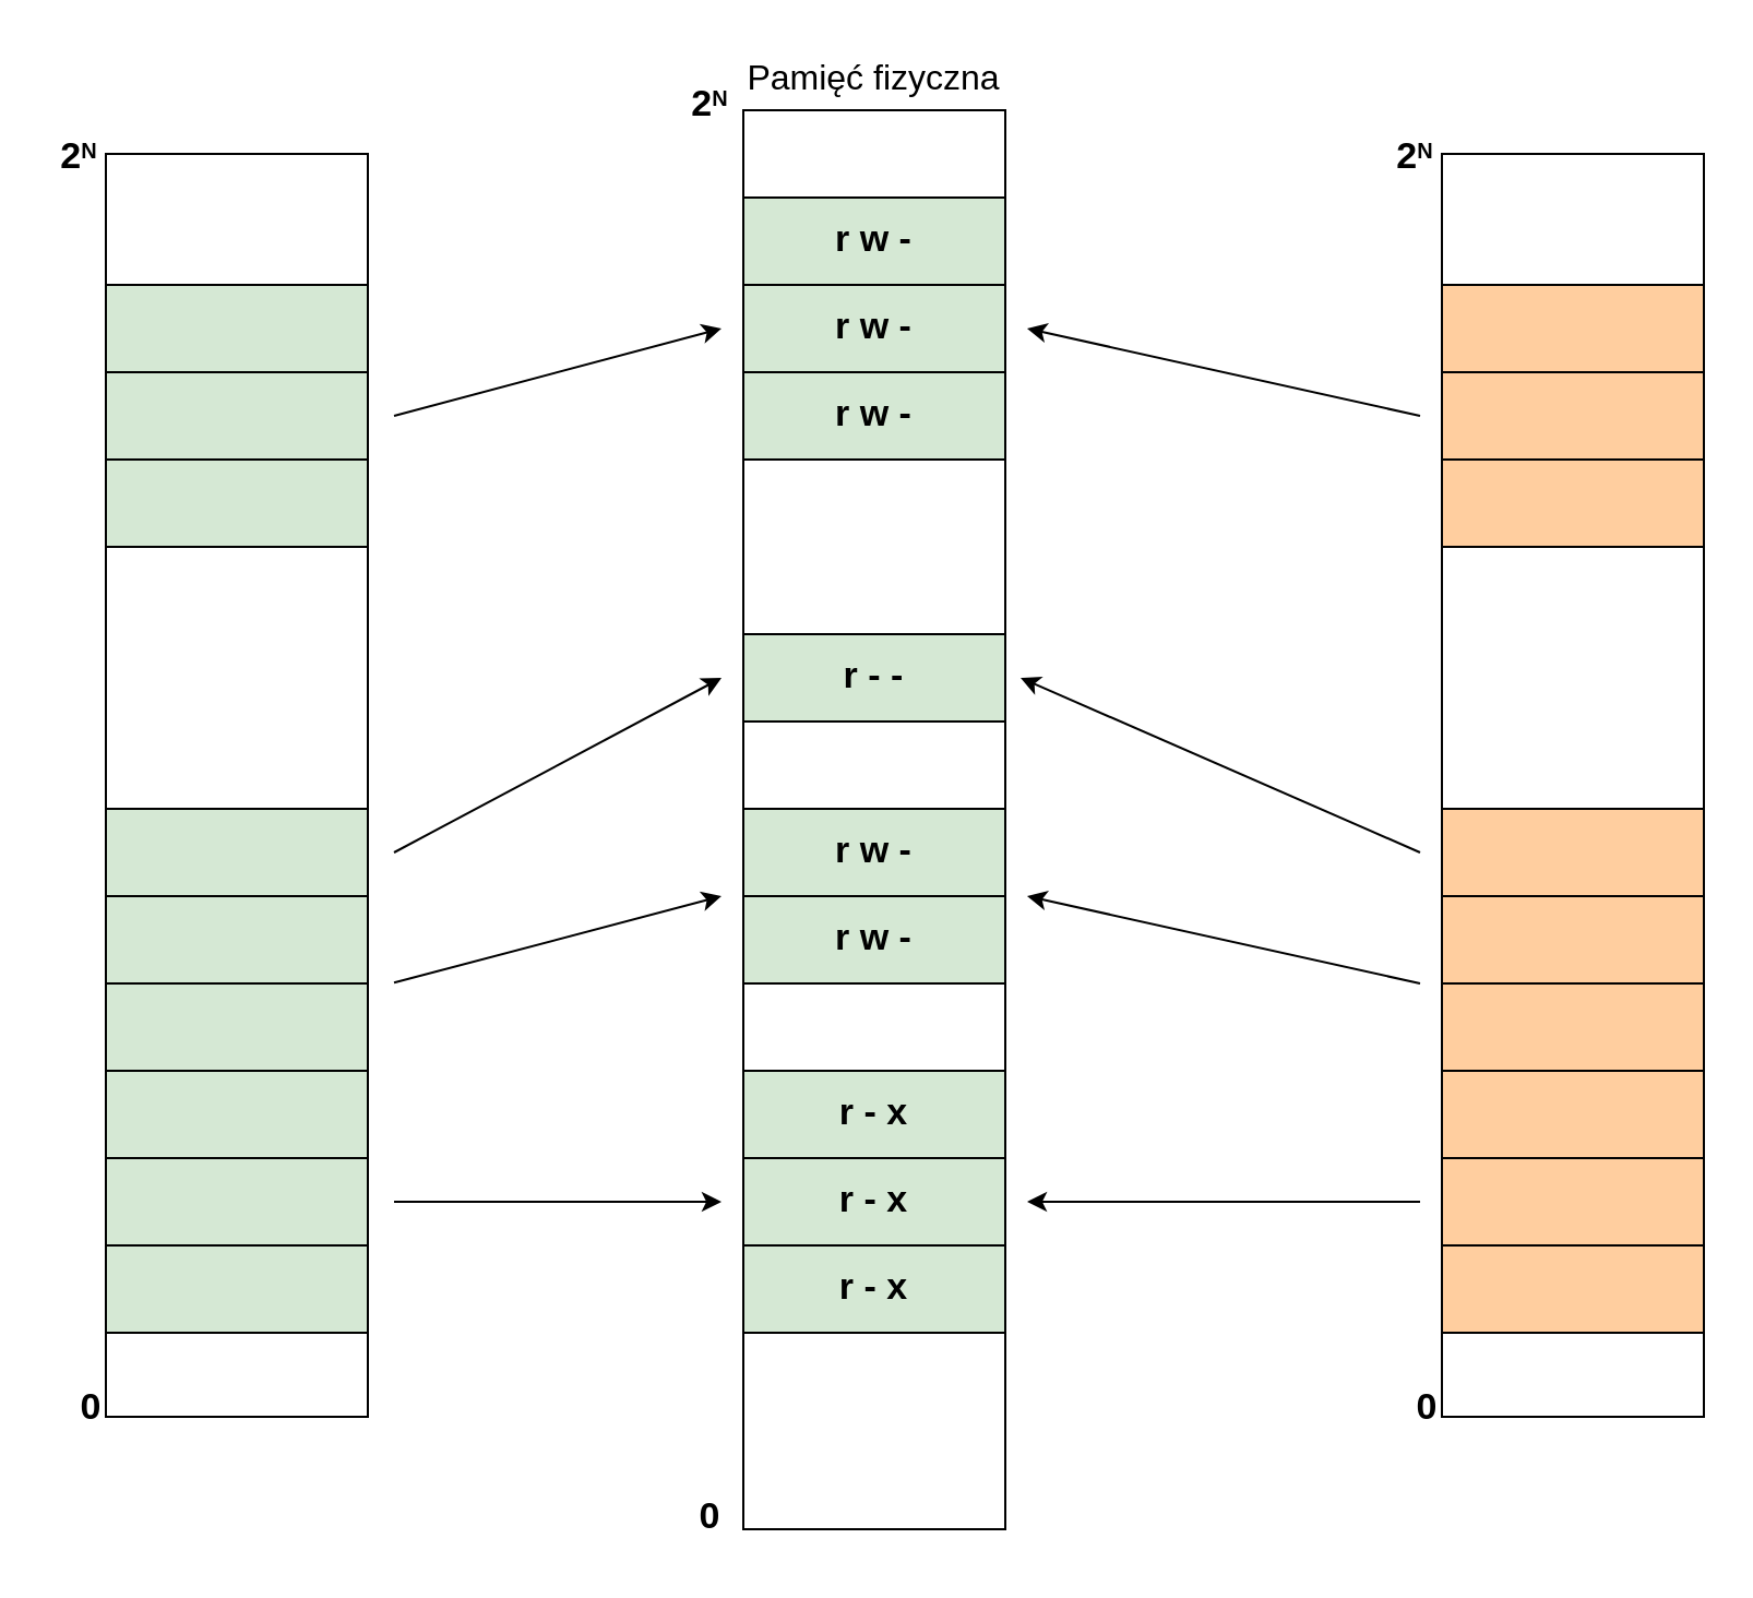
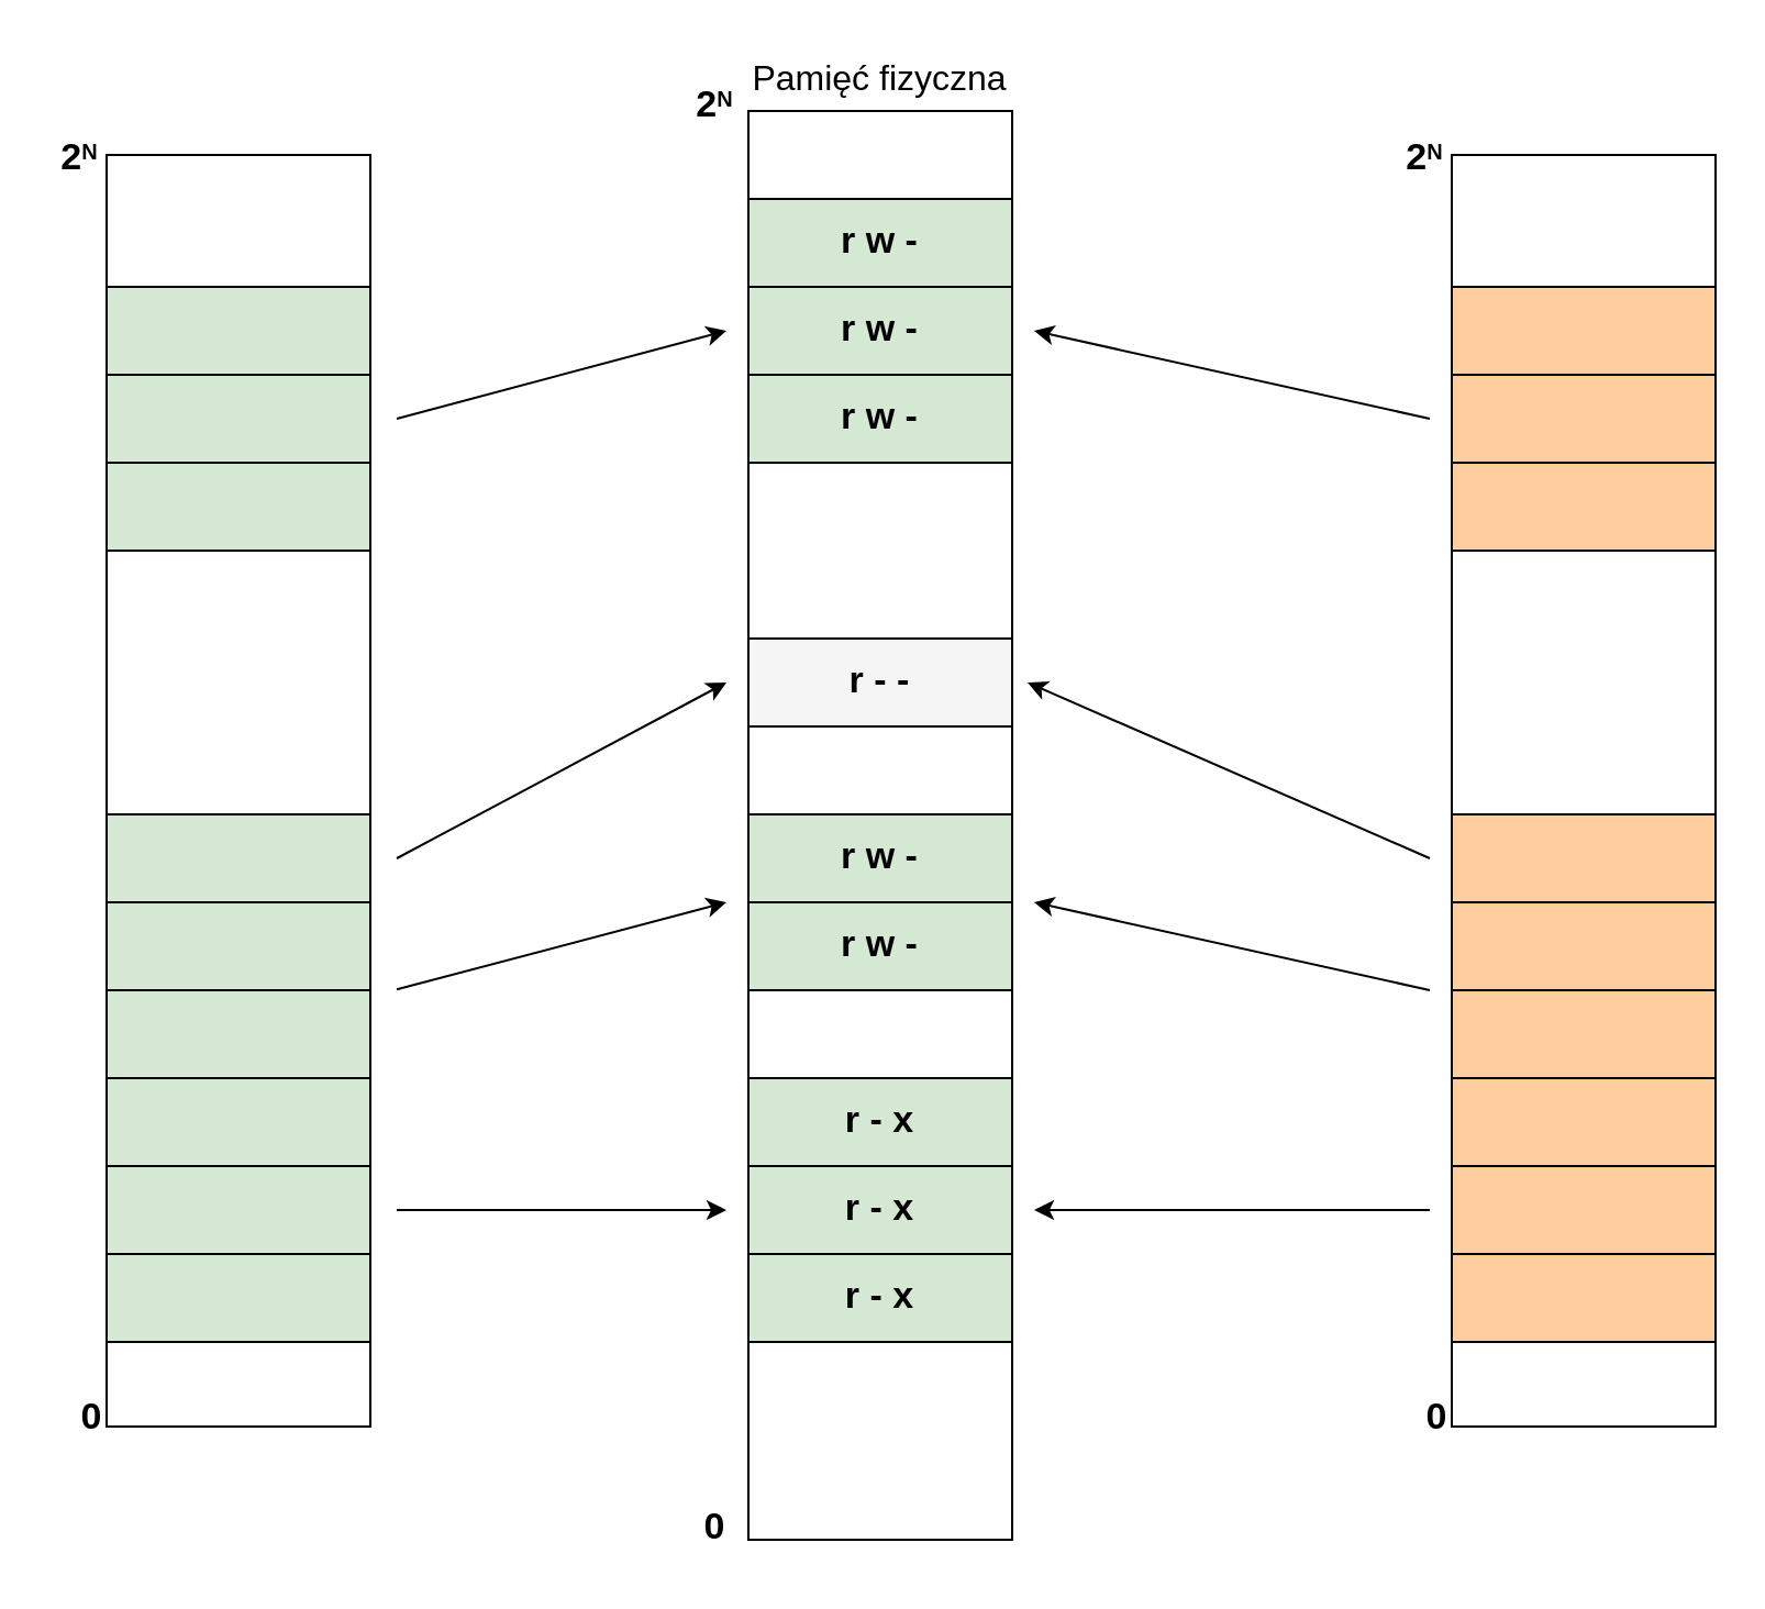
  <mxCell id="0" />
  <mxCell id="1" parent="0" />
  <mxCell id="2" value="" style="rounded=0;whiteSpace=wrap;html=1;strokeWidth=1;fillColor=none;" parent="1" vertex="1"><mxGeometry x="48" y="70" width="120" height="578.5" as="geometry" /></mxCell>
  <mxCell id="3" value="" style="rounded=0;whiteSpace=wrap;html=1;strokeWidth=1;" parent="1" vertex="1"><mxGeometry x="340" y="50" width="120" height="650" as="geometry" /></mxCell>
  <mxCell id="4" value="&lt;font style=&quot;font-size: 16px;&quot;&gt;Pamięć fizyczna&lt;/font&gt;" style="text;html=1;align=center;verticalAlign=middle;whiteSpace=wrap;rounded=0;" parent="1" vertex="1"><mxGeometry x="340" y="20" width="120" height="30" as="geometry" /></mxCell>
  <mxCell id="5" value="" style="endArrow=none;html=1;rounded=0;strokeColor=none;" parent="1" edge="1"><mxGeometry width="50" height="50" relative="1" as="geometry"><mxPoint x="20.43" y="650" as="sourcePoint" /><mxPoint x="20" y="50" as="targetPoint" /></mxGeometry></mxCell>
  <mxCell id="6" value="&lt;font style=&quot;font-size: 17px;&quot;&gt;&lt;b&gt;0&lt;/b&gt;&lt;b&gt;&lt;br&gt;&lt;/b&gt;&lt;/font&gt;" style="text;html=1;align=center;verticalAlign=middle;whiteSpace=wrap;rounded=0;" parent="1" vertex="1"><mxGeometry x="295" y="680" width="60" height="30" as="geometry" /></mxCell>
  <mxCell id="7" value="&lt;font style=&quot;font-size: 17px;&quot;&gt;&lt;b style=&quot;font-size: 17px;&quot;&gt;2&lt;/b&gt;&lt;/font&gt;&lt;font size=&quot;1&quot;&gt;&lt;b&gt;&lt;sup style=&quot;font-size: 10px;&quot;&gt;N&lt;/sup&gt;&lt;/b&gt;&lt;/font&gt;" style="text;html=1;align=center;verticalAlign=middle;whiteSpace=wrap;rounded=0;fontSize=17;" parent="1" vertex="1"><mxGeometry x="295" y="33" width="60" height="30" as="geometry" /></mxCell>
  <mxCell id="8" value="" style="endArrow=none;html=1;rounded=0;strokeColor=none;" parent="1" edge="1"><mxGeometry width="50" height="50" relative="1" as="geometry"><mxPoint x="780.43" y="658.5" as="sourcePoint" /><mxPoint x="780" y="58.5" as="targetPoint" /></mxGeometry></mxCell>
  <mxCell id="9" value="&lt;font style=&quot;font-size: 17px;&quot;&gt;&lt;b style=&quot;font-size: 17px;&quot;&gt;2&lt;/b&gt;&lt;/font&gt;&lt;font size=&quot;1&quot;&gt;&lt;b&gt;&lt;sup style=&quot;font-size: 10px;&quot;&gt;N&lt;/sup&gt;&lt;/b&gt;&lt;/font&gt;" style="text;html=1;align=center;verticalAlign=middle;whiteSpace=wrap;rounded=0;fontSize=17;" parent="1" vertex="1"><mxGeometry x="21" y="57" width="30" height="30" as="geometry" /></mxCell>
  <mxCell id="10" value="&lt;font style=&quot;font-size: 17px;&quot;&gt;&lt;b&gt;0&lt;/b&gt;&lt;b&gt;&lt;br&gt;&lt;/b&gt;&lt;/font&gt;" style="text;html=1;align=center;verticalAlign=middle;whiteSpace=wrap;rounded=0;" parent="1" vertex="1"><mxGeometry x="35" y="630" width="13" height="30" as="geometry" /></mxCell>
  <mxCell id="11" value="" style="rounded=0;whiteSpace=wrap;html=1;fillColor=#D5E8D4;strokeWidth=1;" parent="1" vertex="1"><mxGeometry x="48" y="170" width="120" height="40" as="geometry" /></mxCell>
  <mxCell id="12" value="" style="rounded=0;whiteSpace=wrap;html=1;fillColor=#D5E8D4;strokeWidth=1;" parent="1" vertex="1"><mxGeometry x="48" y="370" width="120" height="40" as="geometry" /></mxCell>
  <mxCell id="13" value="" style="rounded=0;whiteSpace=wrap;html=1;fillColor=#D5E8D4;strokeWidth=1;" parent="1" vertex="1"><mxGeometry x="48" y="450" width="120" height="40" as="geometry" /></mxCell>
  <mxCell id="14" value="" style="rounded=0;whiteSpace=wrap;html=1;fillColor=#D5E8D4;strokeWidth=1;" parent="1" vertex="1"><mxGeometry x="48" y="530" width="120" height="40" as="geometry" /></mxCell>
  <mxCell id="15" value="" style="rounded=0;whiteSpace=wrap;html=1;fillColor=#D5E8D4;strokeWidth=1;" parent="1" vertex="1"><mxGeometry x="48" y="570" width="120" height="40" as="geometry" /></mxCell>
  <mxCell id="16" value="&lt;span style=&quot;font-size: 17px;&quot;&gt;&lt;b&gt;r w -&lt;/b&gt;&lt;/span&gt;" style="rounded=0;whiteSpace=wrap;html=1;fillColor=#D5E8D4;strokeWidth=1;" parent="1" vertex="1"><mxGeometry x="340" y="90" width="120" height="40" as="geometry" /></mxCell>
  <mxCell id="17" value="&lt;font style=&quot;font-size: 17px;&quot;&gt;&lt;b&gt;r - x&lt;/b&gt;&lt;/font&gt;" style="rounded=0;whiteSpace=wrap;html=1;fillColor=#D5E8D4;strokeWidth=1;" parent="1" vertex="1"><mxGeometry x="340" y="570" width="120" height="40" as="geometry" /></mxCell>
- <mxCell id="18" value="&lt;span style=&quot;font-size: 17px;&quot;&gt;&lt;b&gt;r - -&lt;/b&gt;&lt;/span&gt;" style="rounded=0;whiteSpace=wrap;html=1;fillColor=#D5E8D4;strokeWidth=1;" parent="1" vertex="1"><mxGeometry x="340" y="290" width="120" height="40" as="geometry" /></mxCell>
+ <mxCell id="18" value="&lt;span style=&quot;font-size: 17px;&quot;&gt;&lt;b&gt;r - -&lt;/b&gt;&lt;/span&gt;" style="rounded=0;whiteSpace=wrap;html=1;fillColor=#f5f5f5;strokeWidth=1;" parent="1" vertex="1"><mxGeometry x="340" y="290" width="120" height="40" as="geometry" /></mxCell>
  <mxCell id="19" value="&lt;span style=&quot;font-size: 17px;&quot;&gt;&lt;b&gt;r w -&lt;/b&gt;&lt;/span&gt;" style="rounded=0;whiteSpace=wrap;html=1;fillColor=#D5E8D4;strokeWidth=1;" parent="1" vertex="1"><mxGeometry x="340" y="370" width="120" height="40" as="geometry" /></mxCell>
  <mxCell id="20" value="" style="endArrow=classic;html=1;rounded=0;" parent="1" edge="1"><mxGeometry width="50" height="50" relative="1" as="geometry"><mxPoint x="180" y="550" as="sourcePoint" /><mxPoint x="330" y="550" as="targetPoint" /></mxGeometry></mxCell>
  <mxCell id="21" value="" style="endArrow=classic;html=1;rounded=0;" parent="1" edge="1"><mxGeometry width="50" height="50" relative="1" as="geometry"><mxPoint x="180" y="449.66" as="sourcePoint" /><mxPoint x="330" y="410" as="targetPoint" /></mxGeometry></mxCell>
  <mxCell id="22" value="" style="endArrow=classic;html=1;rounded=0;" parent="1" edge="1"><mxGeometry width="50" height="50" relative="1" as="geometry"><mxPoint x="180" y="390" as="sourcePoint" /><mxPoint x="330" y="310" as="targetPoint" /></mxGeometry></mxCell>
  <mxCell id="23" value="" style="endArrow=classic;html=1;rounded=0;" parent="1" edge="1"><mxGeometry width="50" height="50" relative="1" as="geometry"><mxPoint x="180" y="190" as="sourcePoint" /><mxPoint x="330" y="150" as="targetPoint" /></mxGeometry></mxCell>
  <mxCell id="24" value="" style="rounded=0;whiteSpace=wrap;html=1;fillColor=#D5E8D4;strokeWidth=1;" parent="1" vertex="1"><mxGeometry x="48" y="410" width="120" height="40" as="geometry" /></mxCell>
  <mxCell id="25" value="" style="rounded=0;whiteSpace=wrap;html=1;fillColor=#D5E8D4;strokeWidth=1;" parent="1" vertex="1"><mxGeometry x="48" y="490" width="120" height="40" as="geometry" /></mxCell>
  <mxCell id="26" value="" style="rounded=0;whiteSpace=wrap;html=1;fillColor=#D5E8D4;strokeWidth=1;" parent="1" vertex="1"><mxGeometry x="48" y="210" width="120" height="40" as="geometry" /></mxCell>
  <mxCell id="27" value="" style="rounded=0;whiteSpace=wrap;html=1;fillColor=#D5E8D4;strokeWidth=1;" parent="1" vertex="1"><mxGeometry x="48" y="130" width="120" height="40" as="geometry" /></mxCell>
  <mxCell id="28" value="&lt;span style=&quot;font-size: 17px;&quot;&gt;&lt;b&gt;r w -&lt;/b&gt;&lt;/span&gt;" style="rounded=0;whiteSpace=wrap;html=1;fillColor=#D5E8D4;strokeWidth=1;" parent="1" vertex="1"><mxGeometry x="340" y="170" width="120" height="40" as="geometry" /></mxCell>
  <mxCell id="29" value="&lt;span style=&quot;font-size: 17px;&quot;&gt;&lt;b&gt;r w -&lt;/b&gt;&lt;/span&gt;" style="rounded=0;whiteSpace=wrap;html=1;fillColor=#D5E8D4;strokeWidth=1;" parent="1" vertex="1"><mxGeometry x="340" y="130" width="120" height="40" as="geometry" /></mxCell>
  <mxCell id="30" value="&lt;span style=&quot;font-size: 17px;&quot;&gt;&lt;b&gt;r w -&lt;/b&gt;&lt;/span&gt;" style="rounded=0;whiteSpace=wrap;html=1;fillColor=#D5E8D4;strokeWidth=1;" parent="1" vertex="1"><mxGeometry x="340" y="410" width="120" height="40" as="geometry" /></mxCell>
  <mxCell id="31" value="&lt;font style=&quot;font-size: 17px;&quot;&gt;&lt;b&gt;r - x&lt;/b&gt;&lt;/font&gt;" style="rounded=0;whiteSpace=wrap;html=1;fillColor=#D5E8D4;strokeWidth=1;" parent="1" vertex="1"><mxGeometry x="340" y="530" width="120" height="40" as="geometry" /></mxCell>
  <mxCell id="32" value="&lt;font style=&quot;font-size: 17px;&quot;&gt;&lt;b&gt;r - x&lt;/b&gt;&lt;/font&gt;" style="rounded=0;whiteSpace=wrap;html=1;fillColor=#D5E8D4;strokeWidth=1;" parent="1" vertex="1"><mxGeometry x="340" y="490" width="120" height="40" as="geometry" /></mxCell>
  <mxCell id="33" value="" style="rounded=0;whiteSpace=wrap;html=1;strokeWidth=1;fillColor=none;" vertex="1" parent="1"><mxGeometry x="660" y="70" width="120" height="578.5" as="geometry" /></mxCell>
  <mxCell id="34" value="" style="endArrow=none;html=1;rounded=0;strokeColor=none;" edge="1" parent="1"><mxGeometry width="50" height="50" relative="1" as="geometry"><mxPoint x="632.43" y="650" as="sourcePoint" /><mxPoint x="632" y="50" as="targetPoint" /></mxGeometry></mxCell>
  <mxCell id="35" value="&lt;font style=&quot;font-size: 17px;&quot;&gt;&lt;b style=&quot;font-size: 17px;&quot;&gt;2&lt;/b&gt;&lt;/font&gt;&lt;font size=&quot;1&quot;&gt;&lt;b&gt;&lt;sup style=&quot;font-size: 10px;&quot;&gt;N&lt;/sup&gt;&lt;/b&gt;&lt;/font&gt;" style="text;html=1;align=center;verticalAlign=middle;whiteSpace=wrap;rounded=0;fontSize=17;" vertex="1" parent="1"><mxGeometry x="633" y="57" width="30" height="30" as="geometry" /></mxCell>
  <mxCell id="36" value="&lt;font style=&quot;font-size: 17px;&quot;&gt;&lt;b&gt;0&lt;/b&gt;&lt;b&gt;&lt;br&gt;&lt;/b&gt;&lt;/font&gt;" style="text;html=1;align=center;verticalAlign=middle;whiteSpace=wrap;rounded=0;" vertex="1" parent="1"><mxGeometry x="647" y="630" width="13" height="30" as="geometry" /></mxCell>
  <mxCell id="37" value="" style="rounded=0;whiteSpace=wrap;html=1;fillColor=#FFCE9F;strokeWidth=1;" vertex="1" parent="1"><mxGeometry x="660" y="170" width="120" height="40" as="geometry" /></mxCell>
  <mxCell id="38" value="" style="rounded=0;whiteSpace=wrap;html=1;fillColor=#FFCE9F;strokeWidth=1;" vertex="1" parent="1"><mxGeometry x="660" y="370" width="120" height="40" as="geometry" /></mxCell>
  <mxCell id="39" value="" style="rounded=0;whiteSpace=wrap;html=1;fillColor=#FFCE9F;strokeWidth=1;" vertex="1" parent="1"><mxGeometry x="660" y="450" width="120" height="40" as="geometry" /></mxCell>
  <mxCell id="40" value="" style="rounded=0;whiteSpace=wrap;html=1;fillColor=#FFCE9F;strokeWidth=1;" vertex="1" parent="1"><mxGeometry x="660" y="530" width="120" height="40" as="geometry" /></mxCell>
  <mxCell id="41" value="" style="rounded=0;whiteSpace=wrap;html=1;fillColor=#FFCE9F;strokeWidth=1;" vertex="1" parent="1"><mxGeometry x="660" y="570" width="120" height="40" as="geometry" /></mxCell>
  <mxCell id="42" value="" style="rounded=0;whiteSpace=wrap;html=1;fillColor=#FFCE9F;strokeWidth=1;" vertex="1" parent="1"><mxGeometry x="660" y="410" width="120" height="40" as="geometry" /></mxCell>
  <mxCell id="43" value="" style="rounded=0;whiteSpace=wrap;html=1;fillColor=#FFCE9F;strokeWidth=1;" vertex="1" parent="1"><mxGeometry x="660" y="490" width="120" height="40" as="geometry" /></mxCell>
  <mxCell id="44" value="" style="rounded=0;whiteSpace=wrap;html=1;fillColor=#FFCE9F;strokeWidth=1;" vertex="1" parent="1"><mxGeometry x="660" y="210" width="120" height="40" as="geometry" /></mxCell>
  <mxCell id="45" value="" style="rounded=0;whiteSpace=wrap;html=1;fillColor=#FFCE9F;strokeWidth=1;" vertex="1" parent="1"><mxGeometry x="660" y="130" width="120" height="40" as="geometry" /></mxCell>
  <mxCell id="46" value="" style="endArrow=classic;html=1;rounded=0;" edge="1" parent="1"><mxGeometry width="50" height="50" relative="1" as="geometry"><mxPoint x="650" y="190" as="sourcePoint" /><mxPoint x="470" y="150" as="targetPoint" /></mxGeometry></mxCell>
  <mxCell id="47" value="" style="endArrow=classic;html=1;rounded=0;" edge="1" parent="1"><mxGeometry width="50" height="50" relative="1" as="geometry"><mxPoint x="650" y="390" as="sourcePoint" /><mxPoint x="467" y="310" as="targetPoint" /></mxGeometry></mxCell>
  <mxCell id="48" value="" style="endArrow=classic;html=1;rounded=0;" edge="1" parent="1"><mxGeometry width="50" height="50" relative="1" as="geometry"><mxPoint x="650" y="450" as="sourcePoint" /><mxPoint x="470" y="410" as="targetPoint" /></mxGeometry></mxCell>
  <mxCell id="49" value="" style="endArrow=classic;html=1;rounded=0;" edge="1" parent="1"><mxGeometry width="50" height="50" relative="1" as="geometry"><mxPoint x="650" y="550" as="sourcePoint" /><mxPoint x="470" y="550" as="targetPoint" /></mxGeometry></mxCell>
